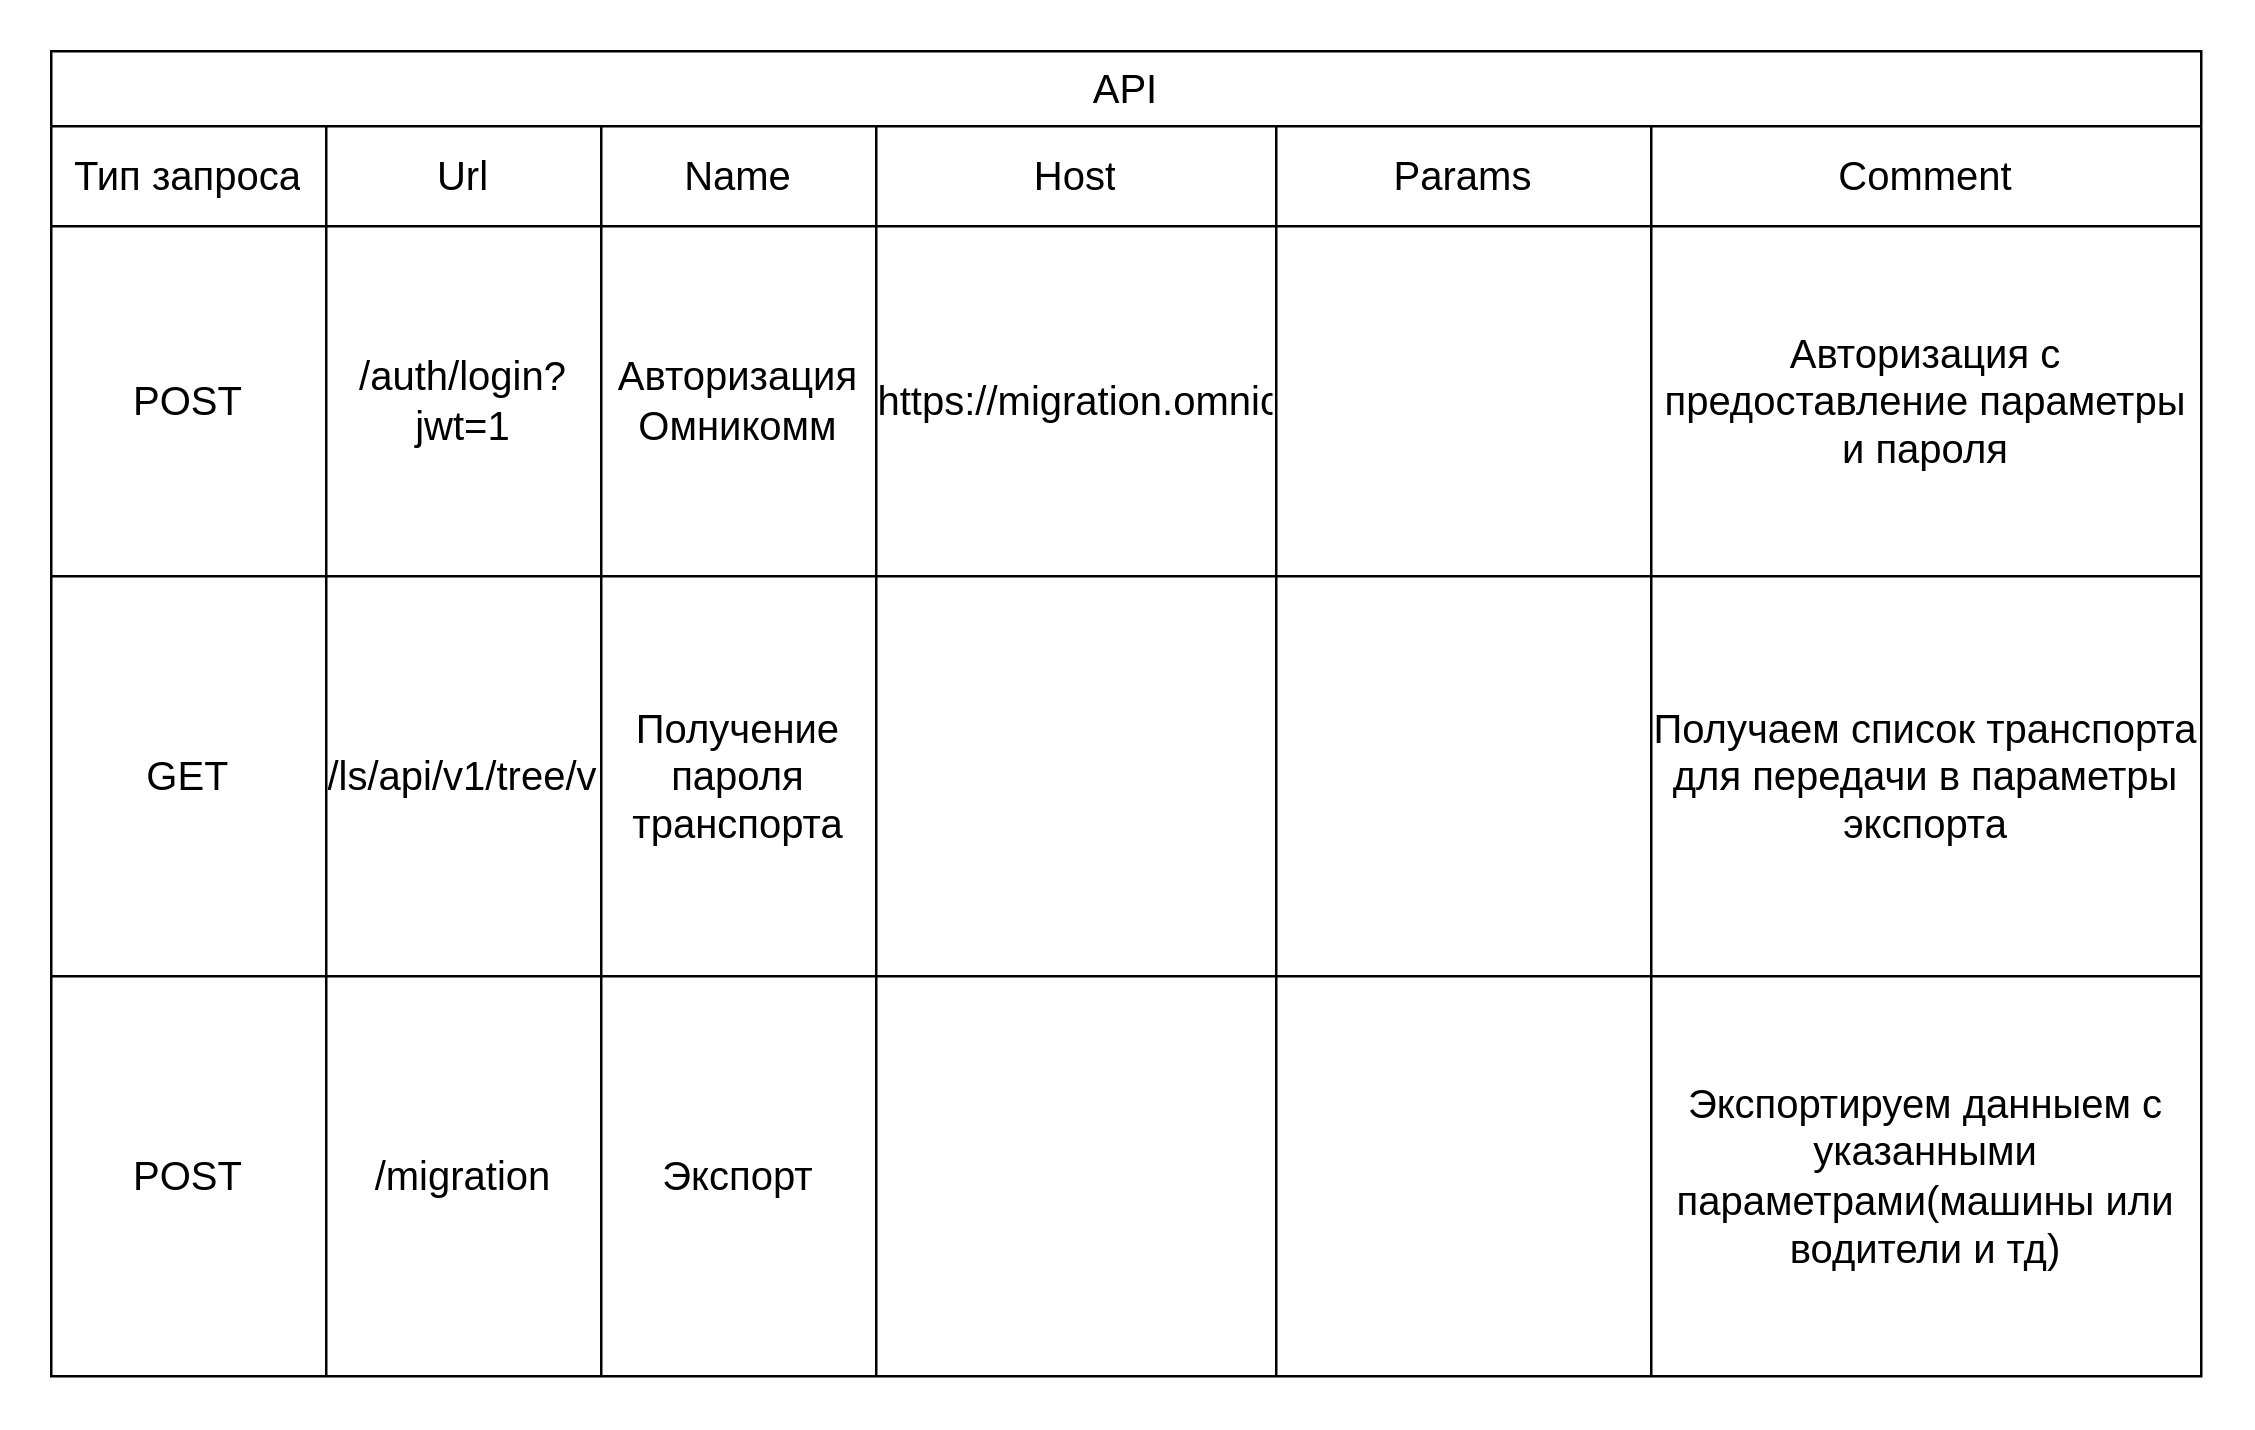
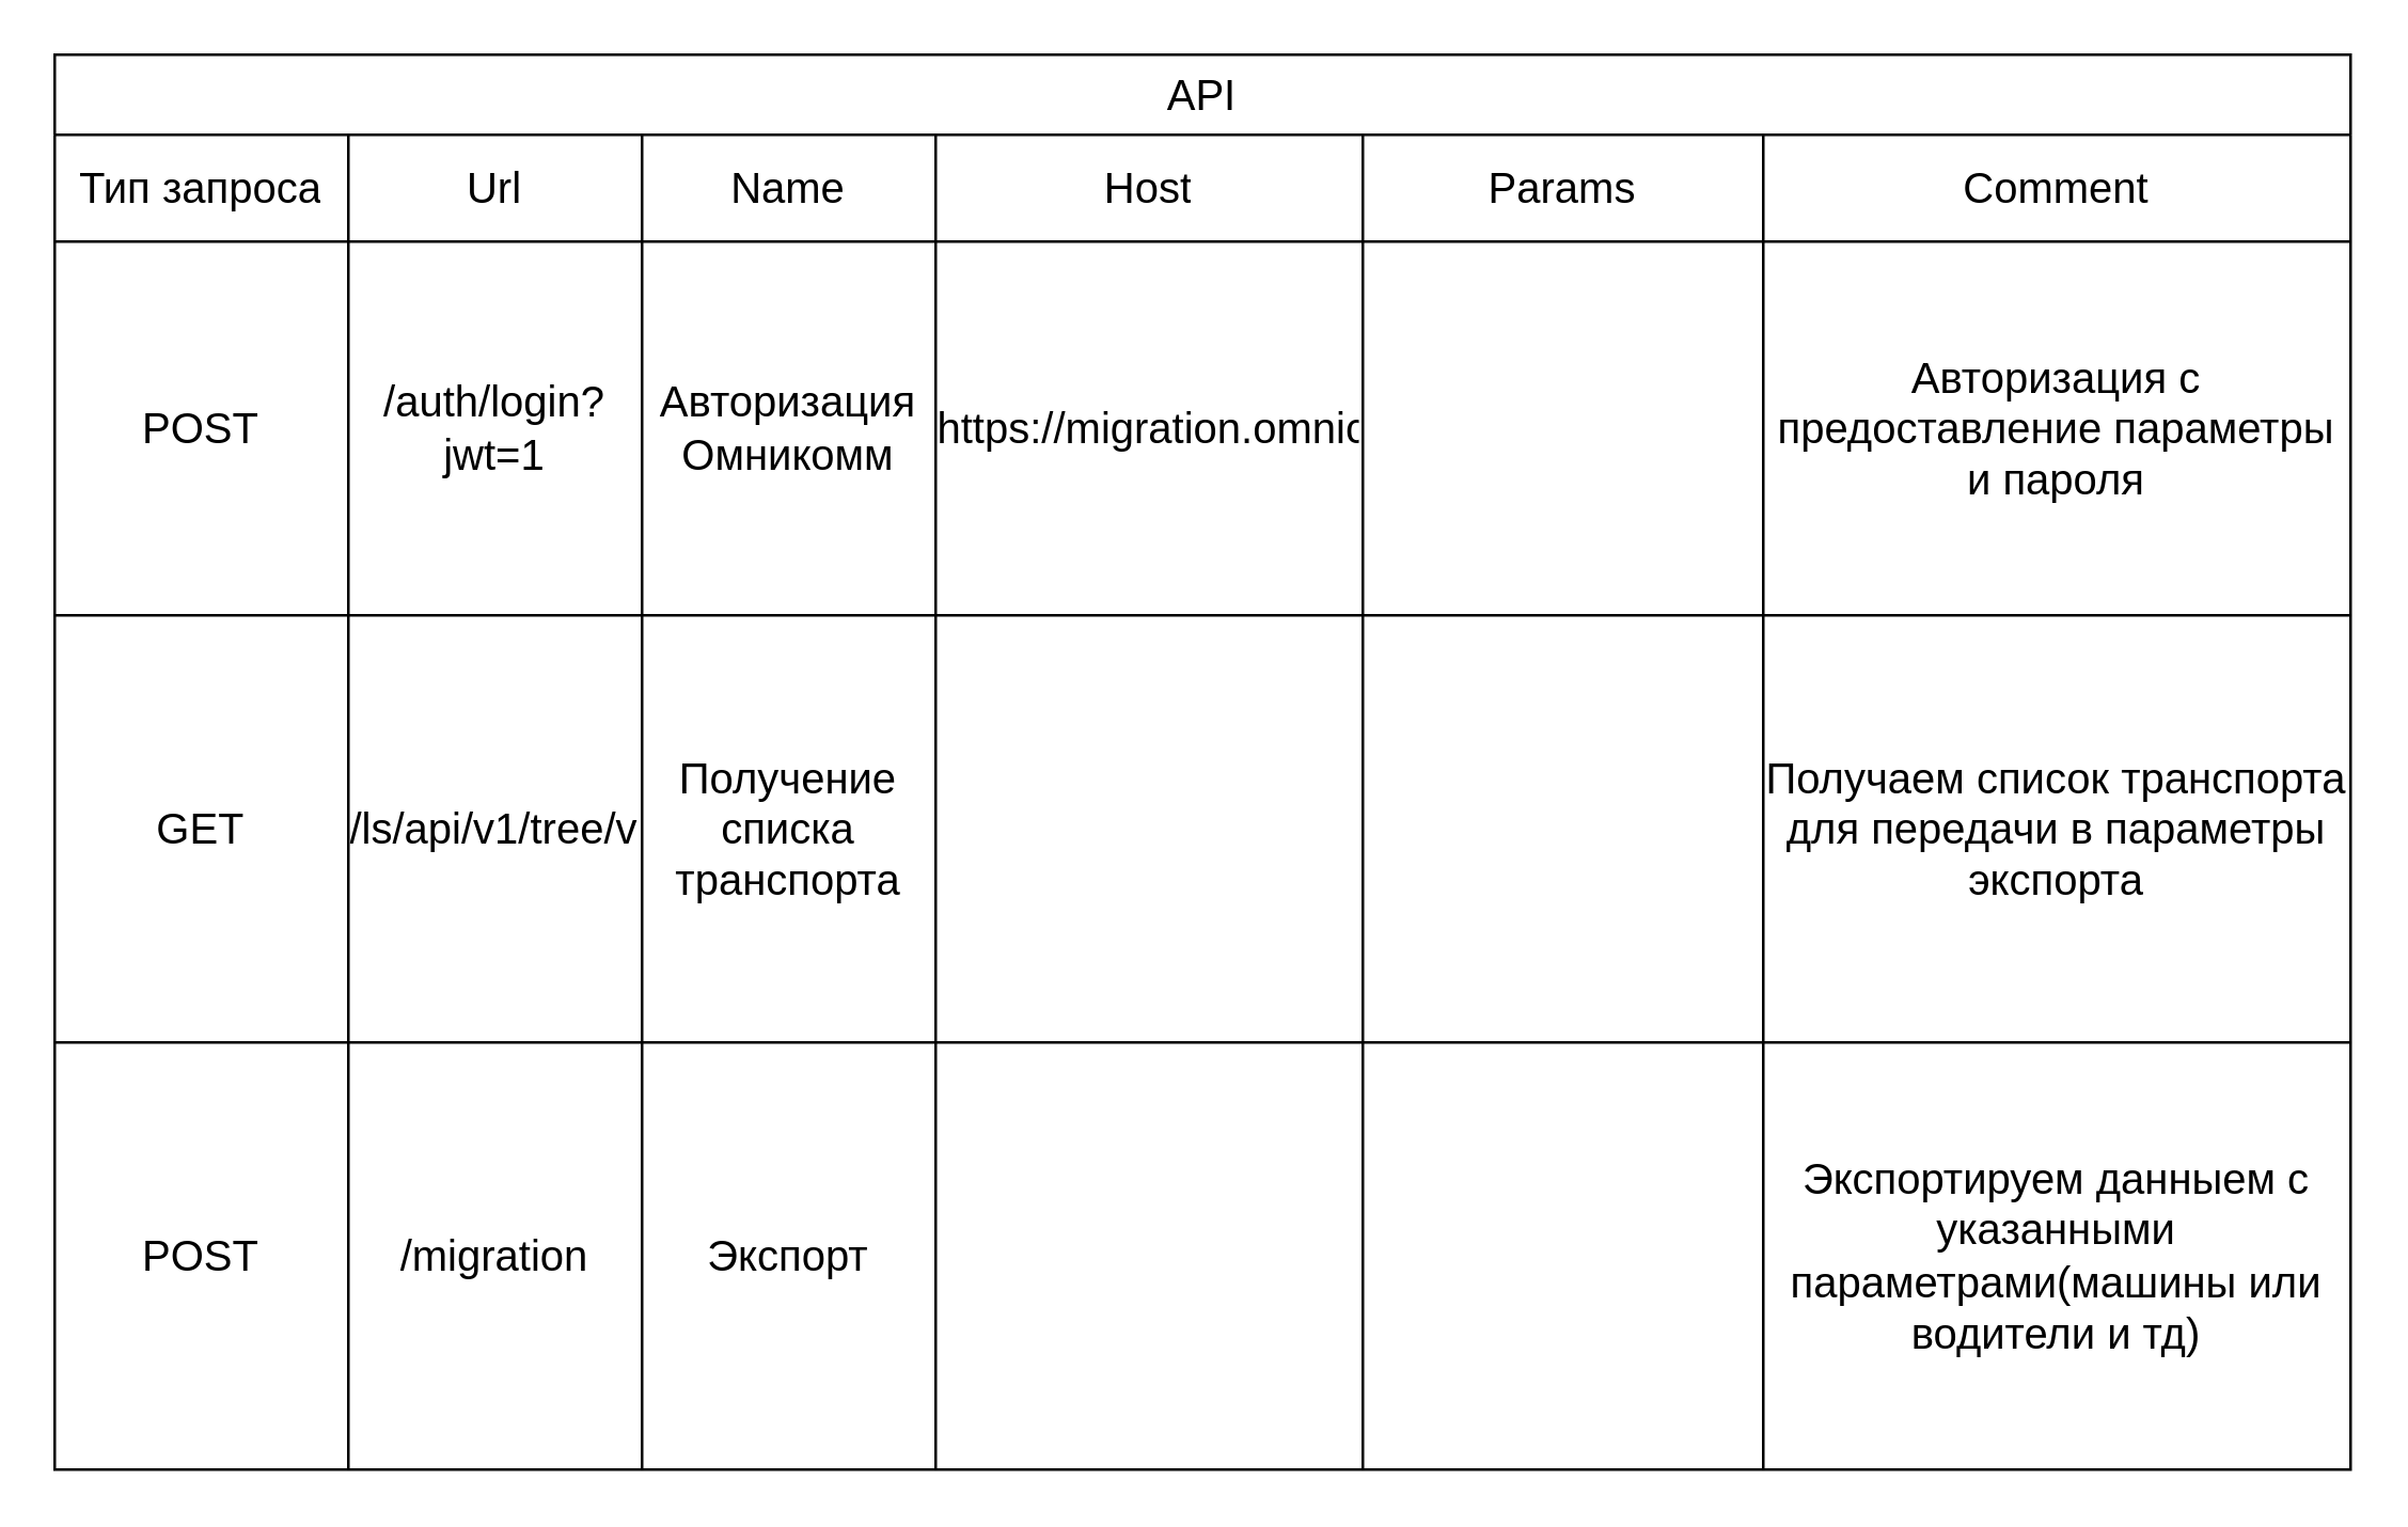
  <mxCell id="0" style=";html=1;" />
  <mxCell id="1" style=";html=1;" parent="0" />
  <mxCell id="2" value="API" style="shape=table;startSize=30;container=1;collapsible=0;childLayout=tableLayout;strokeColor=default;fontSize=16;whiteSpace=wrap;" vertex="1" parent="1"><mxGeometry x="20" y="20" width="860" height="530" as="geometry" /></mxCell>
  <mxCell id="3" value="" style="shape=tableRow;horizontal=0;startSize=0;swimlaneHead=0;swimlaneBody=0;strokeColor=inherit;top=0;left=0;bottom=0;right=0;collapsible=0;dropTarget=0;fillColor=none;points=[[0,0.5],[1,0.5]];portConstraint=eastwest;fontSize=16;" vertex="1" parent="2"><mxGeometry y="30" width="860" height="40" as="geometry" /></mxCell>
  <mxCell id="4" value="Тип запроса" style="shape=partialRectangle;html=1;whiteSpace=wrap;connectable=0;strokeColor=inherit;overflow=hidden;fillColor=none;top=0;left=0;bottom=0;right=0;pointerEvents=1;fontSize=16;" vertex="1" parent="3"><mxGeometry width="110" height="40" as="geometry"><mxRectangle width="110" height="40" as="alternateBounds" /></mxGeometry></mxCell>
  <mxCell id="5" value="Url" style="shape=partialRectangle;html=1;whiteSpace=wrap;connectable=0;strokeColor=inherit;overflow=hidden;fillColor=none;top=0;left=0;bottom=0;right=0;pointerEvents=1;fontSize=16;" vertex="1" parent="3"><mxGeometry x="110" width="110" height="40" as="geometry"><mxRectangle width="110" height="40" as="alternateBounds" /></mxGeometry></mxCell>
  <mxCell id="6" value="Name" style="shape=partialRectangle;html=1;whiteSpace=wrap;connectable=0;strokeColor=inherit;overflow=hidden;fillColor=none;top=0;left=0;bottom=0;right=0;pointerEvents=1;fontSize=16;" vertex="1" parent="3"><mxGeometry x="220" width="110" height="40" as="geometry"><mxRectangle width="110" height="40" as="alternateBounds" /></mxGeometry></mxCell>
  <mxCell id="7" value="Host" style="shape=partialRectangle;html=1;whiteSpace=wrap;connectable=0;strokeColor=inherit;overflow=hidden;fillColor=none;top=0;left=0;bottom=0;right=0;pointerEvents=1;fontSize=16;" vertex="1" parent="3"><mxGeometry x="330" width="160" height="40" as="geometry"><mxRectangle width="160" height="40" as="alternateBounds" /></mxGeometry></mxCell>
  <mxCell id="8" value="Params" style="shape=partialRectangle;html=1;whiteSpace=wrap;connectable=0;strokeColor=inherit;overflow=hidden;fillColor=none;top=0;left=0;bottom=0;right=0;pointerEvents=1;fontSize=16;" vertex="1" parent="3"><mxGeometry x="490" width="150" height="40" as="geometry"><mxRectangle width="150" height="40" as="alternateBounds" /></mxGeometry></mxCell>
  <mxCell id="9" value="Comment" style="shape=partialRectangle;html=1;whiteSpace=wrap;connectable=0;strokeColor=inherit;overflow=hidden;fillColor=none;top=0;left=0;bottom=0;right=0;pointerEvents=1;fontSize=16;" vertex="1" parent="3"><mxGeometry x="640" width="220" height="40" as="geometry"><mxRectangle width="220" height="40" as="alternateBounds" /></mxGeometry></mxCell>
  <mxCell id="10" value="" style="shape=tableRow;horizontal=0;startSize=0;swimlaneHead=0;swimlaneBody=0;strokeColor=inherit;top=0;left=0;bottom=0;right=0;collapsible=0;dropTarget=0;fillColor=none;points=[[0,0.5],[1,0.5]];portConstraint=eastwest;fontSize=16;" vertex="1" parent="2"><mxGeometry y="70" width="860" height="140" as="geometry" /></mxCell>
  <mxCell id="11" value="POST" style="shape=partialRectangle;html=1;whiteSpace=wrap;connectable=0;strokeColor=inherit;overflow=hidden;fillColor=none;top=0;left=0;bottom=0;right=0;pointerEvents=1;fontSize=16;" vertex="1" parent="10"><mxGeometry width="110" height="140" as="geometry"><mxRectangle width="110" height="140" as="alternateBounds" /></mxGeometry></mxCell>
  <mxCell id="12" value="/auth/login?jwt=1" style="shape=partialRectangle;html=1;whiteSpace=wrap;connectable=0;strokeColor=inherit;overflow=hidden;fillColor=none;top=0;left=0;bottom=0;right=0;pointerEvents=1;fontSize=16;" vertex="1" parent="10"><mxGeometry x="110" width="110" height="140" as="geometry"><mxRectangle width="110" height="140" as="alternateBounds" /></mxGeometry></mxCell>
  <mxCell id="13" value="Авторизация Омникомм" style="shape=partialRectangle;html=1;whiteSpace=wrap;connectable=0;strokeColor=inherit;overflow=hidden;fillColor=none;top=0;left=0;bottom=0;right=0;pointerEvents=1;fontSize=16;" vertex="1" parent="10"><mxGeometry x="220" width="110" height="140" as="geometry"><mxRectangle width="110" height="140" as="alternateBounds" /></mxGeometry></mxCell>
  <mxCell id="14" value="https://migration.omnicomm.ru" style="shape=partialRectangle;html=1;whiteSpace=wrap;connectable=0;strokeColor=inherit;overflow=hidden;fillColor=none;top=0;left=0;bottom=0;right=0;pointerEvents=1;fontSize=16;" vertex="1" parent="10"><mxGeometry x="330" width="160" height="140" as="geometry"><mxRectangle width="160" height="140" as="alternateBounds" /></mxGeometry></mxCell>
  <mxCell id="15" value="" style="shape=partialRectangle;html=1;whiteSpace=wrap;connectable=0;strokeColor=inherit;overflow=hidden;fillColor=none;top=0;left=0;bottom=0;right=0;pointerEvents=1;fontSize=16;" vertex="1" parent="10"><mxGeometry x="490" width="150" height="140" as="geometry"><mxRectangle width="150" height="140" as="alternateBounds" /></mxGeometry></mxCell>
  <mxCell id="16" value="Авторизация с предоставление параметры и пароля" style="shape=partialRectangle;html=1;whiteSpace=wrap;connectable=0;strokeColor=inherit;overflow=hidden;fillColor=none;top=0;left=0;bottom=0;right=0;pointerEvents=1;fontSize=16;" vertex="1" parent="10"><mxGeometry x="640" width="220" height="140" as="geometry"><mxRectangle width="220" height="140" as="alternateBounds" /></mxGeometry></mxCell>
  <mxCell id="17" value="" style="shape=tableRow;horizontal=0;startSize=0;swimlaneHead=0;swimlaneBody=0;strokeColor=inherit;top=0;left=0;bottom=0;right=0;collapsible=0;dropTarget=0;fillColor=none;points=[[0,0.5],[1,0.5]];portConstraint=eastwest;fontSize=16;" vertex="1" parent="2"><mxGeometry y="210" width="860" height="160" as="geometry" /></mxCell>
  <mxCell id="18" value="GET" style="shape=partialRectangle;html=1;whiteSpace=wrap;connectable=0;strokeColor=inherit;overflow=hidden;fillColor=none;top=0;left=0;bottom=0;right=0;pointerEvents=1;fontSize=16;" vertex="1" parent="17"><mxGeometry width="110" height="160" as="geometry"><mxRectangle width="110" height="160" as="alternateBounds" /></mxGeometry></mxCell>
  <mxCell id="19" value="/ls/api/v1/tree/vehicle" style="shape=partialRectangle;html=1;whiteSpace=wrap;connectable=0;strokeColor=inherit;overflow=hidden;fillColor=none;top=0;left=0;bottom=0;right=0;pointerEvents=1;fontSize=16;" vertex="1" parent="17"><mxGeometry x="110" width="110" height="160" as="geometry"><mxRectangle width="110" height="160" as="alternateBounds" /></mxGeometry></mxCell>
- <mxCell id="20" value="Получение пароля транспорта" style="shape=partialRectangle;html=1;whiteSpace=wrap;connectable=0;strokeColor=inherit;overflow=hidden;fillColor=none;top=0;left=0;bottom=0;right=0;pointerEvents=1;fontSize=16;" vertex="1" parent="17"><mxGeometry x="220" width="110" height="160" as="geometry"><mxRectangle width="110" height="160" as="alternateBounds" /></mxGeometry></mxCell>
+ <mxCell id="20" value="Получение списка транспорта" style="shape=partialRectangle;html=1;whiteSpace=wrap;connectable=0;strokeColor=inherit;overflow=hidden;fillColor=none;top=0;left=0;bottom=0;right=0;pointerEvents=1;fontSize=16;" vertex="1" parent="17"><mxGeometry x="220" width="110" height="160" as="geometry"><mxRectangle width="110" height="160" as="alternateBounds" /></mxGeometry></mxCell>
  <mxCell id="21" value="" style="shape=partialRectangle;html=1;whiteSpace=wrap;connectable=0;strokeColor=inherit;overflow=hidden;fillColor=none;top=0;left=0;bottom=0;right=0;pointerEvents=1;fontSize=16;" vertex="1" parent="17"><mxGeometry x="330" width="160" height="160" as="geometry"><mxRectangle width="160" height="160" as="alternateBounds" /></mxGeometry></mxCell>
  <mxCell id="22" value="" style="shape=partialRectangle;html=1;whiteSpace=wrap;connectable=0;strokeColor=inherit;overflow=hidden;fillColor=none;top=0;left=0;bottom=0;right=0;pointerEvents=1;fontSize=16;" vertex="1" parent="17"><mxGeometry x="490" width="150" height="160" as="geometry"><mxRectangle width="150" height="160" as="alternateBounds" /></mxGeometry></mxCell>
  <mxCell id="23" value="Получаем список транспорта для передачи в параметры экспорта" style="shape=partialRectangle;html=1;whiteSpace=wrap;connectable=0;strokeColor=inherit;overflow=hidden;fillColor=none;top=0;left=0;bottom=0;right=0;pointerEvents=1;fontSize=16;" vertex="1" parent="17"><mxGeometry x="640" width="220" height="160" as="geometry"><mxRectangle width="220" height="160" as="alternateBounds" /></mxGeometry></mxCell>
  <mxCell id="24" style="shape=tableRow;horizontal=0;startSize=0;swimlaneHead=0;swimlaneBody=0;strokeColor=inherit;top=0;left=0;bottom=0;right=0;collapsible=0;dropTarget=0;fillColor=none;points=[[0,0.5],[1,0.5]];portConstraint=eastwest;fontSize=16;" vertex="1" parent="2"><mxGeometry y="370" width="860" height="160" as="geometry" /></mxCell>
  <mxCell id="25" value="POST" style="shape=partialRectangle;html=1;whiteSpace=wrap;connectable=0;strokeColor=inherit;overflow=hidden;fillColor=none;top=0;left=0;bottom=0;right=0;pointerEvents=1;fontSize=16;" vertex="1" parent="24"><mxGeometry width="110" height="160" as="geometry"><mxRectangle width="110" height="160" as="alternateBounds" /></mxGeometry></mxCell>
  <mxCell id="26" value="/migration" style="shape=partialRectangle;html=1;whiteSpace=wrap;connectable=0;strokeColor=inherit;overflow=hidden;fillColor=none;top=0;left=0;bottom=0;right=0;pointerEvents=1;fontSize=16;" vertex="1" parent="24"><mxGeometry x="110" width="110" height="160" as="geometry"><mxRectangle width="110" height="160" as="alternateBounds" /></mxGeometry></mxCell>
  <mxCell id="27" value="Экспорт" style="shape=partialRectangle;html=1;whiteSpace=wrap;connectable=0;strokeColor=inherit;overflow=hidden;fillColor=none;top=0;left=0;bottom=0;right=0;pointerEvents=1;fontSize=16;" vertex="1" parent="24"><mxGeometry x="220" width="110" height="160" as="geometry"><mxRectangle width="110" height="160" as="alternateBounds" /></mxGeometry></mxCell>
  <mxCell id="28" style="shape=partialRectangle;html=1;whiteSpace=wrap;connectable=0;strokeColor=inherit;overflow=hidden;fillColor=none;top=0;left=0;bottom=0;right=0;pointerEvents=1;fontSize=16;" vertex="1" parent="24"><mxGeometry x="330" width="160" height="160" as="geometry"><mxRectangle width="160" height="160" as="alternateBounds" /></mxGeometry></mxCell>
  <mxCell id="29" style="shape=partialRectangle;html=1;whiteSpace=wrap;connectable=0;strokeColor=inherit;overflow=hidden;fillColor=none;top=0;left=0;bottom=0;right=0;pointerEvents=1;fontSize=16;" vertex="1" parent="24"><mxGeometry x="490" width="150" height="160" as="geometry"><mxRectangle width="150" height="160" as="alternateBounds" /></mxGeometry></mxCell>
  <mxCell id="30" value="Экспортируем данныем с указанными параметрами(машины или водители и тд)" style="shape=partialRectangle;html=1;whiteSpace=wrap;connectable=0;strokeColor=inherit;overflow=hidden;fillColor=none;top=0;left=0;bottom=0;right=0;pointerEvents=1;fontSize=16;" vertex="1" parent="24"><mxGeometry x="640" width="220" height="160" as="geometry"><mxRectangle width="220" height="160" as="alternateBounds" /></mxGeometry></mxCell>
